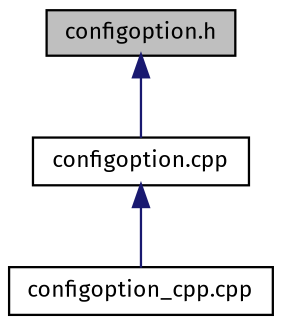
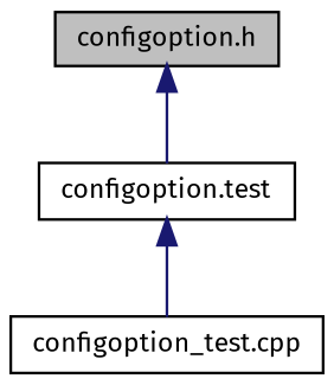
  digraph {
    fontname="Fira Sans"
    node [color=black fillcolor=white fontname="Fira Sans" fontsize=10 shape=record style=filled]
    edge [color=midnightblue dir=back fontname="Fira Sans" fontsize=10 labelfontname=Helvetica labelfontsize=10 style=solid]
    n1 [fillcolor=grey75 fontcolor=black height=0.2 label="configoption.h" width=0.4]
-   n2 [height=0.2 label="configoption.cpp" width=0.4]
-   n3 [height=0.2 label="configoption_cpp.cpp" width=0.4]
+   n2 [height=0.2 label="configoption.test" width=0.4]
+   n3 [height=0.2 label="configoption_test.cpp" width=0.4]
    n1 -> n2
    n2 -> n3
  }
